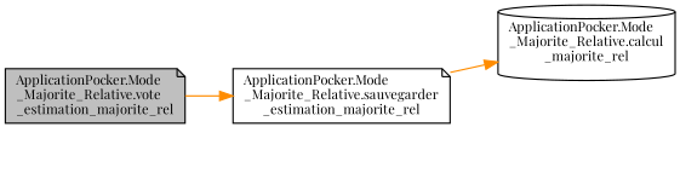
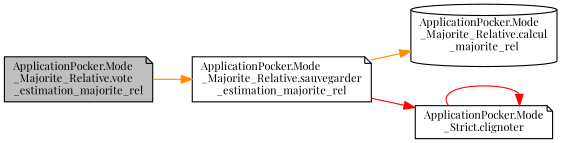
  digraph {
    rankdir=LR
    fontname="Playfair Display"
    node [color=black fillcolor=white fontname="Playfair Display" fontsize=10 shape=note style=filled]
    edge [color=darkorange fontname="Playfair Display" fontsize=10 labelfontname=Helvetica labelfontsize=10 style=solid]
    n1 [fillcolor=grey75 fontcolor=black height=0.2 label="ApplicationPocker.Mode\l_Majorite_Relative.vote\l_estimation_majorite_rel" width=0.4]
    n2 [height=0.2 label="ApplicationPocker.Mode\l_Majorite_Relative.sauvegarder\l_estimation_majorite_rel" width=0.4]
    n3 [height=0.2 label="ApplicationPocker.Mode\l_Majorite_Relative.calcul\l_majorite_rel" shape=cylinder width=0.4]
+   n4 [height=0.2 label="ApplicationPocker.Mode\l_Strict.clignoter" width=0.4]
    n1 -> n2
    n2 -> n3
+   n2 -> n4 [color=red]
+   n4 -> n4 [color=red]
  }
